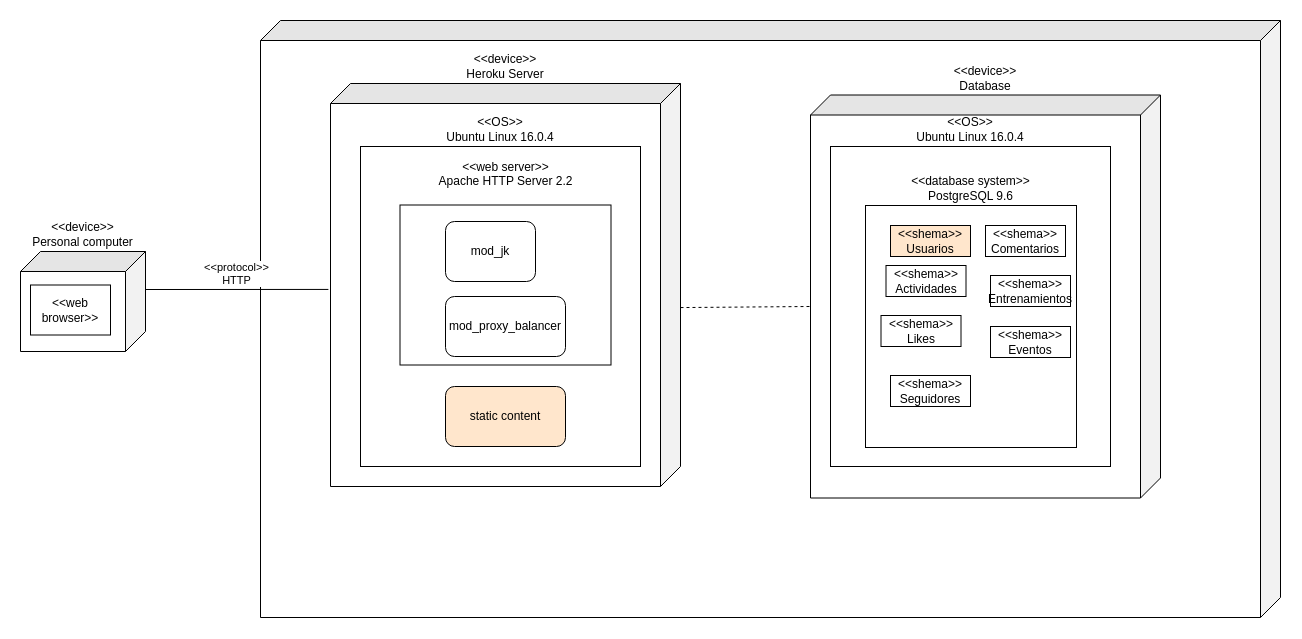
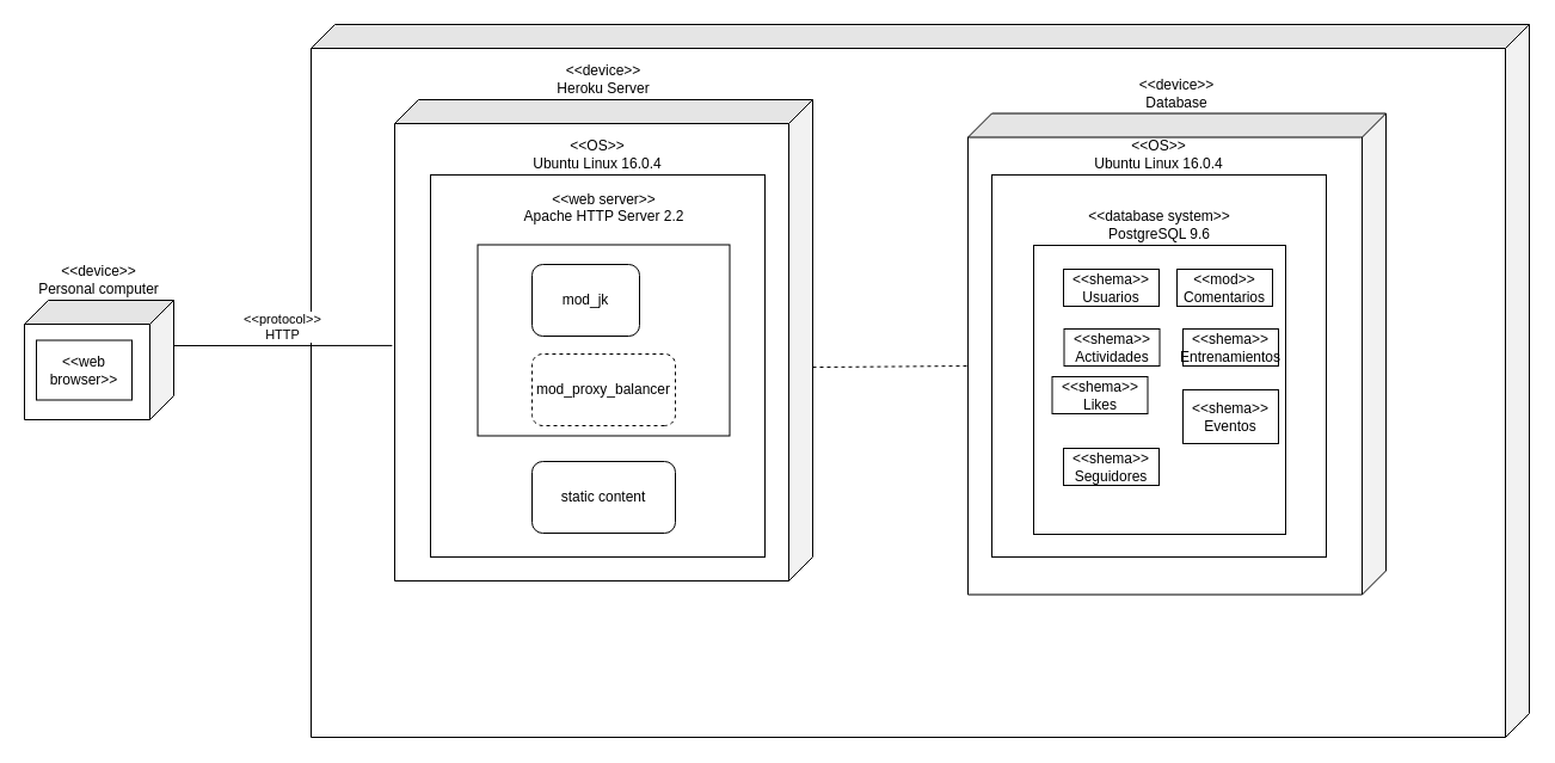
  <mxCell id="0" />
  <mxCell id="1" parent="0" />
  <mxCell id="2" value="" style="shape=cube;whiteSpace=wrap;html=1;boundedLbl=1;backgroundOutline=1;darkOpacity=0.05;darkOpacity2=0.1;direction=south;" vertex="1" parent="1"><mxGeometry x="260" y="20" width="1020" height="597" as="geometry" /></mxCell>
  <mxCell id="3" value="&amp;lt;&amp;lt;device&amp;gt;&amp;gt;&lt;br&gt;Personal computer&lt;br&gt;" style="shape=cube;whiteSpace=wrap;html=1;boundedLbl=1;backgroundOutline=1;darkOpacity=0.05;darkOpacity2=0.1;direction=south;labelPosition=center;verticalLabelPosition=top;align=center;verticalAlign=bottom;" vertex="1" parent="1"><mxGeometry x="20" y="251" width="125" height="100" as="geometry" /></mxCell>
  <mxCell id="4" value="&amp;lt;&amp;lt;device&amp;gt;&amp;gt;&lt;br&gt;Heroku Server&lt;br&gt;" style="shape=cube;whiteSpace=wrap;html=1;boundedLbl=1;backgroundOutline=1;darkOpacity=0.05;darkOpacity2=0.1;direction=south;labelPosition=center;verticalLabelPosition=top;align=center;verticalAlign=bottom;" vertex="1" parent="1"><mxGeometry x="330" y="83" width="350" height="403" as="geometry" /></mxCell>
  <mxCell id="5" value="&amp;lt;&amp;lt;web browser&amp;gt;&amp;gt;" style="rounded=0;whiteSpace=wrap;html=1;" vertex="1" parent="1"><mxGeometry x="30" y="284.5" width="80" height="50" as="geometry" /></mxCell>
  <mxCell id="6" value="&amp;lt;&amp;lt;OS&amp;gt;&amp;gt;&lt;br&gt;Ubuntu Linux 16.0.4&lt;br&gt;" style="rounded=0;whiteSpace=wrap;html=1;labelPosition=center;verticalLabelPosition=top;align=center;verticalAlign=bottom;" vertex="1" parent="1"><mxGeometry x="360" y="146" width="280" height="320" as="geometry" /></mxCell>
  <mxCell id="7" value="&amp;lt;&amp;lt;web server&amp;gt;&amp;gt;&lt;br&gt;Apache HTTP Server 2.2&lt;br&gt;&lt;br&gt;" style="rounded=0;whiteSpace=wrap;html=1;labelPosition=center;verticalLabelPosition=top;align=center;verticalAlign=bottom;" vertex="1" parent="1"><mxGeometry x="399.5" y="204.5" width="211" height="160" as="geometry" /></mxCell>
- <mxCell id="8" value="static content" style="rounded=1;whiteSpace=wrap;html=1;fillColor=#ffe6cc;" vertex="1" parent="1"><mxGeometry x="445" y="386" width="120" height="60" as="geometry" /></mxCell>
+ <mxCell id="8" value="static content" style="rounded=1;whiteSpace=wrap;html=1;" vertex="1" parent="1"><mxGeometry x="445" y="386" width="120" height="60" as="geometry" /></mxCell>
  <mxCell id="9" value="mod_jk" style="rounded=1;whiteSpace=wrap;html=1;" vertex="1" parent="1"><mxGeometry x="445" y="221" width="90" height="60" as="geometry" /></mxCell>
- <mxCell id="10" value="mod_proxy_balancer" style="rounded=1;whiteSpace=wrap;html=1;direction=west;" vertex="1" parent="1"><mxGeometry x="445" y="296" width="120" height="60" as="geometry" /></mxCell>
+ <mxCell id="10" value="mod_proxy_balancer" style="rounded=1;whiteSpace=wrap;html=1;direction=west;dashed=1;" vertex="1" parent="1"><mxGeometry x="445" y="296" width="120" height="60" as="geometry" /></mxCell>
  <mxCell id="11" value="&amp;lt;&amp;lt;protocol&amp;gt;&amp;gt;&lt;br&gt;HTTP&lt;br&gt;" style="endArrow=none;html=1;entryX=0.511;entryY=1.006;entryDx=0;entryDy=0;entryPerimeter=0;labelPosition=center;verticalLabelPosition=top;align=center;verticalAlign=bottom;" edge="1" parent="1" target="4"><mxGeometry width="50" height="50" relative="1" as="geometry"><mxPoint x="145" y="289" as="sourcePoint" /><mxPoint x="150" y="506" as="targetPoint" /></mxGeometry></mxCell>
  <mxCell id="12" value="&amp;lt;&amp;lt;device&amp;gt;&amp;gt;&lt;br&gt;Database&lt;br&gt;" style="shape=cube;whiteSpace=wrap;html=1;boundedLbl=1;backgroundOutline=1;darkOpacity=0.05;darkOpacity2=0.1;direction=south;labelPosition=center;verticalLabelPosition=top;align=center;verticalAlign=bottom;" vertex="1" parent="1"><mxGeometry x="810" y="94.5" width="350" height="403" as="geometry" /></mxCell>
  <mxCell id="13" value="&amp;lt;&amp;lt;OS&amp;gt;&amp;gt;&lt;br&gt;Ubuntu Linux 16.0.4&lt;br&gt;" style="rounded=0;whiteSpace=wrap;html=1;labelPosition=center;verticalLabelPosition=top;align=center;verticalAlign=bottom;" vertex="1" parent="1"><mxGeometry x="830" y="146" width="280" height="320" as="geometry" /></mxCell>
  <mxCell id="14" value="&amp;lt;&amp;lt;database system&amp;gt;&amp;gt;&lt;br&gt;PostgreSQL 9.6&lt;br&gt;" style="rounded=0;whiteSpace=wrap;html=1;labelPosition=center;verticalLabelPosition=top;align=center;verticalAlign=bottom;" vertex="1" parent="1"><mxGeometry x="865" y="205" width="211" height="242" as="geometry" /></mxCell>
- <mxCell id="15" value="&amp;lt;&amp;lt;shema&amp;gt;&amp;gt;&lt;br&gt;Usuarios&lt;br&gt;" style="rounded=0;whiteSpace=wrap;html=1;fillColor=#ffe6cc;" vertex="1" parent="1"><mxGeometry x="890" y="225" width="80" height="31" as="geometry" /></mxCell>
- <mxCell id="16" value="&amp;lt;&amp;lt;shema&amp;gt;&amp;gt;&lt;br&gt;Actividades&lt;br&gt;" style="rounded=0;whiteSpace=wrap;html=1;" vertex="1" parent="1"><mxGeometry x="885.5" y="265" width="80" height="31" as="geometry" /></mxCell>
+ <mxCell id="15" value="&amp;lt;&amp;lt;shema&amp;gt;&amp;gt;&lt;br&gt;Usuarios&lt;br&gt;" style="rounded=0;whiteSpace=wrap;html=1;" vertex="1" parent="1"><mxGeometry x="890" y="225" width="80" height="31" as="geometry" /></mxCell>
+ <mxCell id="16" value="&amp;lt;&amp;lt;shema&amp;gt;&amp;gt;&lt;br&gt;Actividades&lt;br&gt;" style="rounded=0;whiteSpace=wrap;html=1;" vertex="1" parent="1"><mxGeometry x="890.5" y="275" width="80" height="31" as="geometry" /></mxCell>
  <mxCell id="17" value="&amp;lt;&amp;lt;shema&amp;gt;&amp;gt;&lt;br&gt;Likes&lt;br&gt;" style="rounded=0;whiteSpace=wrap;html=1;" vertex="1" parent="1"><mxGeometry x="880.5" y="315" width="80" height="31" as="geometry" /></mxCell>
  <mxCell id="18" value="&amp;lt;&amp;lt;shema&amp;gt;&amp;gt;&lt;br&gt;Seguidores&lt;br&gt;" style="rounded=0;whiteSpace=wrap;html=1;" vertex="1" parent="1"><mxGeometry x="890" y="375" width="80" height="31" as="geometry" /></mxCell>
- <mxCell id="19" value="&amp;lt;&amp;lt;shema&amp;gt;&amp;gt;&lt;br&gt;Comentarios&lt;br&gt;" style="rounded=0;whiteSpace=wrap;html=1;" vertex="1" parent="1"><mxGeometry x="985" y="225" width="80" height="31" as="geometry" /></mxCell>
+ <mxCell id="19" value="&amp;lt;&amp;lt;mod&amp;gt;&amp;gt;&lt;br&gt;Comentarios&lt;br&gt;" style="rounded=0;whiteSpace=wrap;html=1;" vertex="1" parent="1"><mxGeometry x="985" y="225" width="80" height="31" as="geometry" /></mxCell>
  <mxCell id="20" value="&amp;lt;&amp;lt;shema&amp;gt;&amp;gt;&lt;br&gt;Entrenamientos&lt;br&gt;" style="rounded=0;whiteSpace=wrap;html=1;" vertex="1" parent="1"><mxGeometry x="990" y="275" width="80" height="31" as="geometry" /></mxCell>
- <mxCell id="21" value="&amp;lt;&amp;lt;shema&amp;gt;&amp;gt;&lt;br&gt;Eventos&lt;br&gt;" style="rounded=0;whiteSpace=wrap;html=1;" vertex="1" parent="1"><mxGeometry x="990" y="326" width="80" height="31" as="geometry" /></mxCell>
+ <mxCell id="21" value="&amp;lt;&amp;lt;shema&amp;gt;&amp;gt;&lt;br&gt;Eventos&lt;br&gt;" style="rounded=0;whiteSpace=wrap;html=1;" vertex="1" parent="1"><mxGeometry x="990" y="326" width="80" height="45" as="geometry" /></mxCell>
  <mxCell id="22" value="" style="endArrow=none;html=1;entryX=0;entryY=0;entryDx=211.5;entryDy=350;entryPerimeter=0;exitX=0.556;exitY=0;exitDx=0;exitDy=0;exitPerimeter=0;dashed=1;" edge="1" parent="1" source="4" target="12"><mxGeometry width="50" height="50" relative="1" as="geometry"><mxPoint x="20" y="686" as="sourcePoint" /><mxPoint x="70" y="636" as="targetPoint" /></mxGeometry></mxCell>
